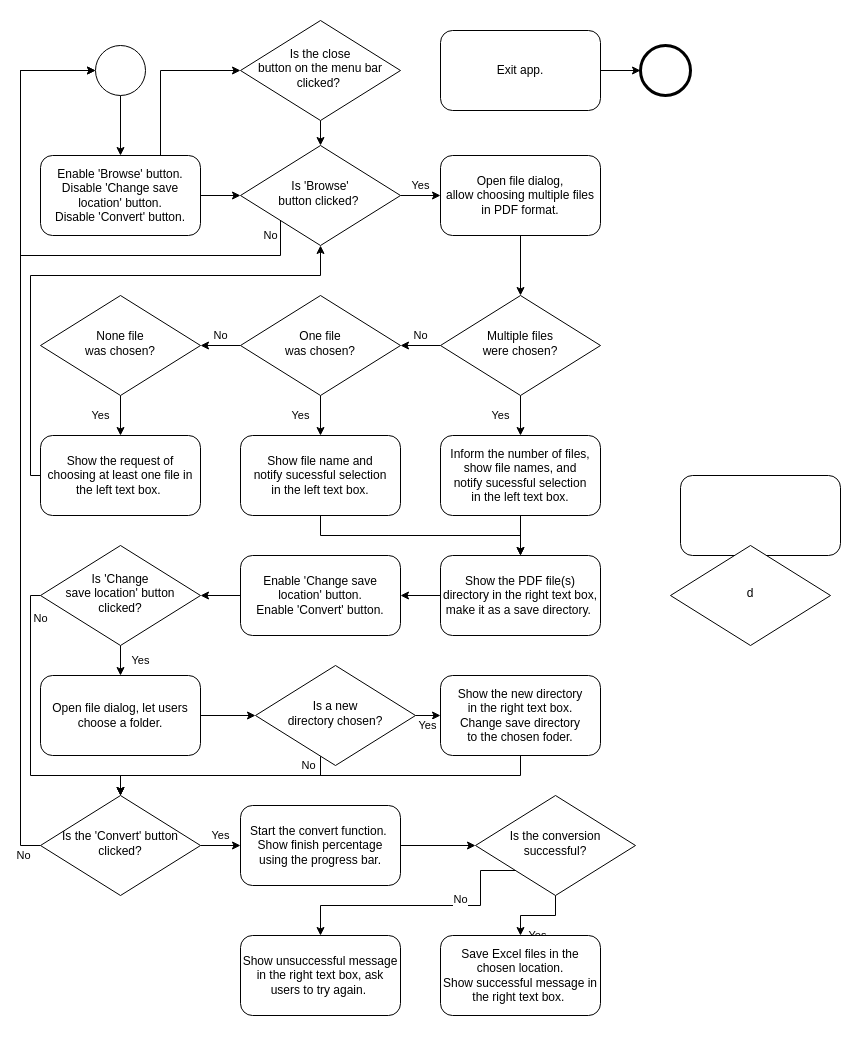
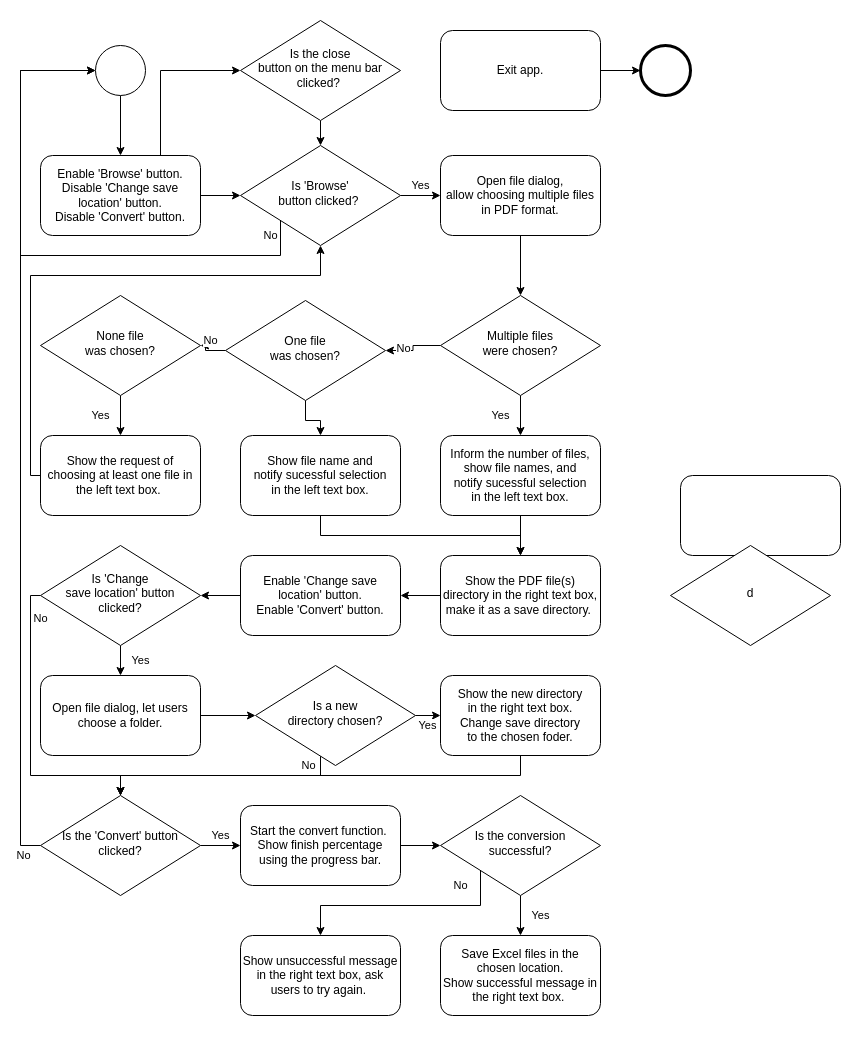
  <mxCell id="0" />
  <mxCell id="1" parent="0" />
  <mxCell id="2" style="edgeStyle=orthogonalEdgeStyle;rounded=0;orthogonalLoop=1;jettySize=auto;html=1;" edge="1" parent="1" source="4" target="7"><mxGeometry relative="1" as="geometry" /></mxCell>
  <mxCell id="3" style="edgeStyle=orthogonalEdgeStyle;rounded=0;orthogonalLoop=1;jettySize=auto;html=1;entryX=0;entryY=0.5;entryDx=0;entryDy=0;exitX=0.75;exitY=0;exitDx=0;exitDy=0;" edge="1" parent="1" source="4" target="18"><mxGeometry relative="1" as="geometry" /></mxCell>
  <mxCell id="4" value="Enable 'Browse' button.&lt;br&gt;Disable 'Change save location' button.&lt;br&gt;Disable 'Convert' button." style="rounded=1;whiteSpace=wrap;html=1;fontSize=12;glass=0;strokeWidth=1;shadow=0;" parent="1" vertex="1"><mxGeometry x="40" y="155" width="160" height="80" as="geometry" /></mxCell>
  <mxCell id="5" value="Yes" style="edgeStyle=orthogonalEdgeStyle;rounded=0;orthogonalLoop=1;jettySize=auto;html=1;" edge="1" parent="1" source="7" target="11"><mxGeometry y="10" relative="1" as="geometry"><mxPoint as="offset" /></mxGeometry></mxCell>
  <mxCell id="6" value="No" style="edgeStyle=orthogonalEdgeStyle;rounded=0;orthogonalLoop=1;jettySize=auto;html=1;entryX=0;entryY=0.5;entryDx=0;entryDy=0;entryPerimeter=0;exitX=0;exitY=1;exitDx=0;exitDy=0;" edge="1" parent="1" source="7" target="9"><mxGeometry x="-0.946" y="-10" relative="1" as="geometry"><mxPoint x="220" y="95" as="targetPoint" /><Array as="points"><mxPoint x="280" y="255" /><mxPoint x="20" y="255" /><mxPoint x="20" y="70" /></Array><mxPoint as="offset" /></mxGeometry></mxCell>
  <mxCell id="7" value="Is 'Browse' &lt;br&gt;button&amp;nbsp;clicked?&amp;nbsp;" style="rhombus;whiteSpace=wrap;html=1;shadow=0;fontFamily=Helvetica;fontSize=12;align=center;strokeWidth=1;spacing=6;spacingTop=-4;" parent="1" vertex="1"><mxGeometry x="240" y="145" width="160" height="100" as="geometry" /></mxCell>
  <mxCell id="8" style="edgeStyle=orthogonalEdgeStyle;rounded=0;orthogonalLoop=1;jettySize=auto;html=1;" edge="1" parent="1" source="9" target="4"><mxGeometry relative="1" as="geometry" /></mxCell>
  <mxCell id="9" value="" style="points=[[0.145,0.145,0],[0.5,0,0],[0.855,0.145,0],[1,0.5,0],[0.855,0.855,0],[0.5,1,0],[0.145,0.855,0],[0,0.5,0]];shape=mxgraph.bpmn.event;html=1;verticalLabelPosition=bottom;labelBackgroundColor=#ffffff;verticalAlign=top;align=center;perimeter=ellipsePerimeter;outlineConnect=0;aspect=fixed;outline=standard;symbol=general;" vertex="1" parent="1"><mxGeometry x="95" y="45" width="50" height="50" as="geometry" /></mxCell>
  <mxCell id="10" style="edgeStyle=orthogonalEdgeStyle;rounded=0;orthogonalLoop=1;jettySize=auto;html=1;entryX=0.5;entryY=0;entryDx=0;entryDy=0;" edge="1" parent="1" source="11" target="24"><mxGeometry relative="1" as="geometry" /></mxCell>
  <mxCell id="11" value="Open file dialog, &lt;br&gt;allow choosing multiple files in PDF format." style="rounded=1;whiteSpace=wrap;html=1;fontSize=12;glass=0;strokeWidth=1;shadow=0;" vertex="1" parent="1"><mxGeometry x="440" y="155" width="160" height="80" as="geometry" /></mxCell>
  <mxCell id="12" value="Yes" style="edgeStyle=orthogonalEdgeStyle;rounded=0;orthogonalLoop=1;jettySize=auto;html=1;" edge="1" parent="1" source="14" target="26"><mxGeometry y="-20" relative="1" as="geometry"><mxPoint as="offset" /></mxGeometry></mxCell>
  <mxCell id="13" value="No" style="edgeStyle=orthogonalEdgeStyle;rounded=0;orthogonalLoop=1;jettySize=auto;html=1;" edge="1" parent="1" source="14" target="34"><mxGeometry y="-10" relative="1" as="geometry"><mxPoint as="offset" /></mxGeometry></mxCell>
- <mxCell id="14" value="One file &lt;br&gt;was chosen?" style="rhombus;whiteSpace=wrap;html=1;shadow=0;fontFamily=Helvetica;fontSize=12;align=center;strokeWidth=1;spacing=6;spacingTop=-4;" vertex="1" parent="1"><mxGeometry x="240" y="295" width="160" height="100" as="geometry" /></mxCell>
+ <mxCell id="14" value="One file &lt;br&gt;was chosen?" style="rhombus;whiteSpace=wrap;html=1;shadow=0;fontFamily=Helvetica;fontSize=12;align=center;strokeWidth=1;spacing=6;spacingTop=-4;" vertex="1" parent="1"><mxGeometry x="225" y="300" width="160" height="100" as="geometry" /></mxCell>
  <mxCell id="15" value="" style="rounded=1;whiteSpace=wrap;html=1;fontSize=12;glass=0;strokeWidth=1;shadow=0;" vertex="1" parent="1"><mxGeometry x="680" y="475" width="160" height="80" as="geometry" /></mxCell>
  <mxCell id="16" value="d" style="rhombus;whiteSpace=wrap;html=1;shadow=0;fontFamily=Helvetica;fontSize=12;align=center;strokeWidth=1;spacing=6;spacingTop=-4;" vertex="1" parent="1"><mxGeometry x="670" y="545" width="160" height="100" as="geometry" /></mxCell>
  <mxCell id="17" style="edgeStyle=orthogonalEdgeStyle;rounded=0;orthogonalLoop=1;jettySize=auto;html=1;" edge="1" parent="1" source="18" target="7"><mxGeometry relative="1" as="geometry" /></mxCell>
  <mxCell id="18" value="Is the close &lt;br&gt;button on the menu bar &lt;br&gt;clicked?&amp;nbsp;" style="rhombus;whiteSpace=wrap;html=1;shadow=0;fontFamily=Helvetica;fontSize=12;align=center;strokeWidth=1;spacing=6;spacingTop=-4;" vertex="1" parent="1"><mxGeometry x="240" y="20" width="160" height="100" as="geometry" /></mxCell>
  <mxCell id="19" value="" style="points=[[0.145,0.145,0],[0.5,0,0],[0.855,0.145,0],[1,0.5,0],[0.855,0.855,0],[0.5,1,0],[0.145,0.855,0],[0,0.5,0]];shape=mxgraph.bpmn.event;html=1;verticalLabelPosition=bottom;labelBackgroundColor=#ffffff;verticalAlign=top;align=center;perimeter=ellipsePerimeter;outlineConnect=0;aspect=fixed;outline=end;symbol=terminate2;" vertex="1" parent="1"><mxGeometry x="640" y="45" width="50" height="50" as="geometry" /></mxCell>
  <mxCell id="20" style="edgeStyle=orthogonalEdgeStyle;rounded=0;orthogonalLoop=1;jettySize=auto;html=1;entryX=0;entryY=0.5;entryDx=0;entryDy=0;entryPerimeter=0;" edge="1" parent="1" source="21" target="19"><mxGeometry relative="1" as="geometry" /></mxCell>
  <mxCell id="21" value="Exit app." style="rounded=1;whiteSpace=wrap;html=1;fontSize=12;glass=0;strokeWidth=1;shadow=0;" vertex="1" parent="1"><mxGeometry x="440" y="30" width="160" height="80" as="geometry" /></mxCell>
  <mxCell id="22" value="Yes" style="edgeStyle=orthogonalEdgeStyle;rounded=0;orthogonalLoop=1;jettySize=auto;html=1;" edge="1" parent="1" source="24" target="28"><mxGeometry y="-20" relative="1" as="geometry"><mxPoint as="offset" /></mxGeometry></mxCell>
  <mxCell id="23" value="No" style="edgeStyle=orthogonalEdgeStyle;rounded=0;orthogonalLoop=1;jettySize=auto;html=1;" edge="1" parent="1" source="24" target="14"><mxGeometry y="-10" relative="1" as="geometry"><mxPoint as="offset" /></mxGeometry></mxCell>
  <mxCell id="24" value="Multiple files &lt;br&gt;were chosen?" style="rhombus;whiteSpace=wrap;html=1;shadow=0;fontFamily=Helvetica;fontSize=12;align=center;strokeWidth=1;spacing=6;spacingTop=-4;" vertex="1" parent="1"><mxGeometry x="440" y="295" width="160" height="100" as="geometry" /></mxCell>
  <mxCell id="25" style="edgeStyle=orthogonalEdgeStyle;rounded=0;orthogonalLoop=1;jettySize=auto;html=1;" edge="1" parent="1" source="26"><mxGeometry relative="1" as="geometry"><mxPoint x="520" y="555" as="targetPoint" /><Array as="points"><mxPoint x="320" y="535" /><mxPoint x="520" y="535" /></Array></mxGeometry></mxCell>
  <mxCell id="26" value="Show file name and &lt;br&gt;notify sucessful selection&lt;br&gt;in the left text box." style="rounded=1;whiteSpace=wrap;html=1;fontSize=12;glass=0;strokeWidth=1;shadow=0;" vertex="1" parent="1"><mxGeometry x="240" y="435" width="160" height="80" as="geometry" /></mxCell>
  <mxCell id="27" value="" style="edgeStyle=orthogonalEdgeStyle;rounded=0;orthogonalLoop=1;jettySize=auto;html=1;" edge="1" parent="1" source="28" target="30"><mxGeometry relative="1" as="geometry" /></mxCell>
  <mxCell id="28" value="Inform the number of files, show file names, and &lt;br&gt;notify sucessful selection&lt;br&gt;in the left text box." style="rounded=1;whiteSpace=wrap;html=1;fontSize=12;glass=0;strokeWidth=1;shadow=0;" vertex="1" parent="1"><mxGeometry x="440" y="435" width="160" height="80" as="geometry" /></mxCell>
  <mxCell id="29" value="" style="edgeStyle=orthogonalEdgeStyle;rounded=0;orthogonalLoop=1;jettySize=auto;html=1;" edge="1" parent="1" source="30" target="32"><mxGeometry relative="1" as="geometry" /></mxCell>
  <mxCell id="30" value="Show the PDF file(s) directory in the right text box, make it as a save directory.&amp;nbsp;" style="rounded=1;whiteSpace=wrap;html=1;fontSize=12;glass=0;strokeWidth=1;shadow=0;" vertex="1" parent="1"><mxGeometry x="440" y="555" width="160" height="80" as="geometry" /></mxCell>
  <mxCell id="31" value="" style="edgeStyle=orthogonalEdgeStyle;rounded=0;orthogonalLoop=1;jettySize=auto;html=1;" edge="1" parent="1" source="32" target="39"><mxGeometry relative="1" as="geometry" /></mxCell>
  <mxCell id="32" value="Enable&amp;nbsp;'Change save location' button.&lt;br&gt;Enable&amp;nbsp;'Convert' button." style="rounded=1;whiteSpace=wrap;html=1;fontSize=12;glass=0;strokeWidth=1;shadow=0;" vertex="1" parent="1"><mxGeometry x="240" y="555" width="160" height="80" as="geometry" /></mxCell>
  <mxCell id="33" value="Yes" style="edgeStyle=orthogonalEdgeStyle;rounded=0;orthogonalLoop=1;jettySize=auto;html=1;" edge="1" parent="1" source="34" target="36"><mxGeometry y="-20" relative="1" as="geometry"><mxPoint as="offset" /></mxGeometry></mxCell>
  <mxCell id="34" value="None file &lt;br&gt;was chosen?" style="rhombus;whiteSpace=wrap;html=1;shadow=0;fontFamily=Helvetica;fontSize=12;align=center;strokeWidth=1;spacing=6;spacingTop=-4;" vertex="1" parent="1"><mxGeometry x="40" y="295" width="160" height="100" as="geometry" /></mxCell>
  <mxCell id="35" style="edgeStyle=orthogonalEdgeStyle;rounded=0;orthogonalLoop=1;jettySize=auto;html=1;entryX=0.5;entryY=1;entryDx=0;entryDy=0;exitX=0;exitY=0.5;exitDx=0;exitDy=0;" edge="1" parent="1" source="36" target="7"><mxGeometry relative="1" as="geometry"><Array as="points"><mxPoint x="30" y="475" /><mxPoint x="30" y="275" /><mxPoint x="320" y="275" /></Array></mxGeometry></mxCell>
  <mxCell id="36" value="Show the request of choosing at least one file in the left text box.&amp;nbsp;" style="rounded=1;whiteSpace=wrap;html=1;fontSize=12;glass=0;strokeWidth=1;shadow=0;" vertex="1" parent="1"><mxGeometry x="40" y="435" width="160" height="80" as="geometry" /></mxCell>
  <mxCell id="37" value="Yes" style="edgeStyle=orthogonalEdgeStyle;rounded=0;orthogonalLoop=1;jettySize=auto;html=1;" edge="1" parent="1" source="39" target="41"><mxGeometry y="-20" relative="1" as="geometry"><mxPoint as="offset" /></mxGeometry></mxCell>
  <mxCell id="38" value="No" style="edgeStyle=orthogonalEdgeStyle;rounded=0;orthogonalLoop=1;jettySize=auto;html=1;" edge="1" parent="1" source="39"><mxGeometry x="-0.778" y="10" relative="1" as="geometry"><mxPoint x="120" y="795" as="targetPoint" /><Array as="points"><mxPoint x="30" y="595" /><mxPoint x="30" y="775" /><mxPoint x="120" y="775" /></Array><mxPoint as="offset" /></mxGeometry></mxCell>
  <mxCell id="39" value="Is 'Change &lt;br&gt;save location' button &lt;br&gt;clicked?" style="rhombus;whiteSpace=wrap;html=1;shadow=0;fontFamily=Helvetica;fontSize=12;align=center;strokeWidth=1;spacing=6;spacingTop=-4;" vertex="1" parent="1"><mxGeometry x="40" y="545" width="160" height="100" as="geometry" /></mxCell>
  <mxCell id="40" value="" style="edgeStyle=orthogonalEdgeStyle;rounded=0;orthogonalLoop=1;jettySize=auto;html=1;" edge="1" parent="1" source="41" target="46"><mxGeometry relative="1" as="geometry" /></mxCell>
  <mxCell id="41" value="Open file dialog, let users choose a folder." style="rounded=1;whiteSpace=wrap;html=1;fontSize=12;glass=0;strokeWidth=1;shadow=0;" vertex="1" parent="1"><mxGeometry x="40" y="675" width="160" height="80" as="geometry" /></mxCell>
  <mxCell id="42" value="" style="edgeStyle=orthogonalEdgeStyle;rounded=0;orthogonalLoop=1;jettySize=auto;html=1;" edge="1" parent="1" source="43" target="49"><mxGeometry relative="1" as="geometry"><Array as="points"><mxPoint x="520" y="775" /><mxPoint x="120" y="775" /></Array></mxGeometry></mxCell>
  <mxCell id="43" value="Show the new directory &lt;br&gt;in the right text box. &lt;br&gt;Change save directory &lt;br&gt;to the chosen foder." style="rounded=1;whiteSpace=wrap;html=1;fontSize=12;glass=0;strokeWidth=1;shadow=0;" vertex="1" parent="1"><mxGeometry x="440" y="675" width="160" height="80" as="geometry" /></mxCell>
  <mxCell id="44" value="Yes" style="edgeStyle=orthogonalEdgeStyle;rounded=0;orthogonalLoop=1;jettySize=auto;html=1;" edge="1" parent="1" source="46" target="43"><mxGeometry y="10" relative="1" as="geometry"><mxPoint as="offset" /></mxGeometry></mxCell>
  <mxCell id="45" value="No" style="edgeStyle=orthogonalEdgeStyle;rounded=0;orthogonalLoop=1;jettySize=auto;html=1;entryX=0.5;entryY=0;entryDx=0;entryDy=0;" edge="1" parent="1" source="46" target="49"><mxGeometry x="-0.739" y="-10" relative="1" as="geometry"><Array as="points"><mxPoint x="320" y="775" /><mxPoint x="120" y="775" /></Array><mxPoint as="offset" /></mxGeometry></mxCell>
  <mxCell id="46" value="Is a new &lt;br&gt;directory chosen?" style="rhombus;whiteSpace=wrap;html=1;shadow=0;fontFamily=Helvetica;fontSize=12;align=center;strokeWidth=1;spacing=6;spacingTop=-4;" vertex="1" parent="1"><mxGeometry x="255" y="665" width="160" height="100" as="geometry" /></mxCell>
  <mxCell id="47" value="Yes" style="edgeStyle=orthogonalEdgeStyle;rounded=0;orthogonalLoop=1;jettySize=auto;html=1;" edge="1" parent="1" source="49" target="51"><mxGeometry y="10" relative="1" as="geometry"><mxPoint as="offset" /></mxGeometry></mxCell>
  <mxCell id="48" value="No" style="edgeStyle=orthogonalEdgeStyle;rounded=0;orthogonalLoop=1;jettySize=auto;html=1;entryX=0;entryY=0.5;entryDx=0;entryDy=0;entryPerimeter=0;exitX=0;exitY=0.5;exitDx=0;exitDy=0;" edge="1" parent="1" source="49" target="9"><mxGeometry x="-0.962" y="10" relative="1" as="geometry"><Array as="points"><mxPoint x="20" y="845" /><mxPoint x="20" y="70" /></Array><mxPoint as="offset" /></mxGeometry></mxCell>
  <mxCell id="49" value="Is the 'Convert' button clicked?" style="rhombus;whiteSpace=wrap;html=1;shadow=0;fontFamily=Helvetica;fontSize=12;align=center;strokeWidth=1;spacing=6;spacingTop=-4;" vertex="1" parent="1"><mxGeometry x="40" y="795" width="160" height="100" as="geometry" /></mxCell>
  <mxCell id="50" value="" style="edgeStyle=orthogonalEdgeStyle;rounded=0;orthogonalLoop=1;jettySize=auto;html=1;" edge="1" parent="1" source="51" target="54"><mxGeometry relative="1" as="geometry" /></mxCell>
  <mxCell id="51" value="Start the convert function.&amp;nbsp;&lt;br&gt;Show finish percentage &lt;br&gt;using the progress bar." style="rounded=1;whiteSpace=wrap;html=1;fontSize=12;glass=0;strokeWidth=1;shadow=0;" vertex="1" parent="1"><mxGeometry x="240" y="805" width="160" height="80" as="geometry" /></mxCell>
  <mxCell id="52" value="No" style="edgeStyle=orthogonalEdgeStyle;rounded=0;orthogonalLoop=1;jettySize=auto;html=1;exitX=0;exitY=1;exitDx=0;exitDy=0;" edge="1" parent="1" source="54" target="56"><mxGeometry x="-0.511" y="-20" relative="1" as="geometry"><Array as="points"><mxPoint x="480" y="905" /><mxPoint x="320" y="905" /></Array><mxPoint as="offset" /></mxGeometry></mxCell>
  <mxCell id="53" value="Yes" style="edgeStyle=orthogonalEdgeStyle;rounded=0;orthogonalLoop=1;jettySize=auto;html=1;entryX=0.5;entryY=0;entryDx=0;entryDy=0;" edge="1" parent="1" source="54" target="55"><mxGeometry y="20" relative="1" as="geometry"><mxPoint as="offset" /></mxGeometry></mxCell>
- <mxCell id="54" value="Is the conversion successful?" style="rhombus;whiteSpace=wrap;html=1;shadow=0;fontFamily=Helvetica;fontSize=12;align=center;strokeWidth=1;spacing=6;spacingTop=-4;" vertex="1" parent="1"><mxGeometry x="475" y="795" width="160" height="100" as="geometry" /></mxCell>
+ <mxCell id="54" value="Is the conversion successful?" style="rhombus;whiteSpace=wrap;html=1;shadow=0;fontFamily=Helvetica;fontSize=12;align=center;strokeWidth=1;spacing=6;spacingTop=-4;" vertex="1" parent="1"><mxGeometry x="440" y="795" width="160" height="100" as="geometry" /></mxCell>
  <mxCell id="55" value="Save Excel files in the chosen location. &lt;br&gt;Show successful message in the right text box.&amp;nbsp;" style="rounded=1;whiteSpace=wrap;html=1;fontSize=12;glass=0;strokeWidth=1;shadow=0;" vertex="1" parent="1"><mxGeometry x="440" y="935" width="160" height="80" as="geometry" /></mxCell>
  <mxCell id="56" value="Show unsuccessful message in the right text box, ask users to try again.&amp;nbsp;" style="rounded=1;whiteSpace=wrap;html=1;fontSize=12;glass=0;strokeWidth=1;shadow=0;" vertex="1" parent="1"><mxGeometry x="240" y="935" width="160" height="80" as="geometry" /></mxCell>
